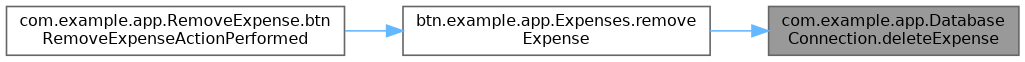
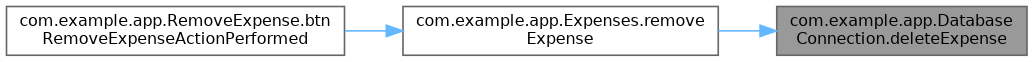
  digraph {
    rankdir=RL
    node [color=grey40 fillcolor=white fontname=Helvetica fontsize=10 shape=box style=filled]
    edge [color=steelblue1 dir=back fontname=Helvetica fontsize=10 labelfontname=Helvetica labelfontsize=10 style=solid]
    n1 [color=gray40 fillcolor=grey60 fontcolor=black height=0.2 label="com.example.app.Database\lConnection.deleteExpense" width=0.4]
-   n2 [height=0.2 label="btn.example.app.Expenses.remove\lExpense" width=0.4]
+   n2 [height=0.2 label="com.example.app.Expenses.remove\lExpense" width=0.4]
    n3 [height=0.2 label="com.example.app.RemoveExpense.btn\lRemoveExpenseActionPerformed" width=0.4]
    n1 -> n2
    n2 -> n3
  }
